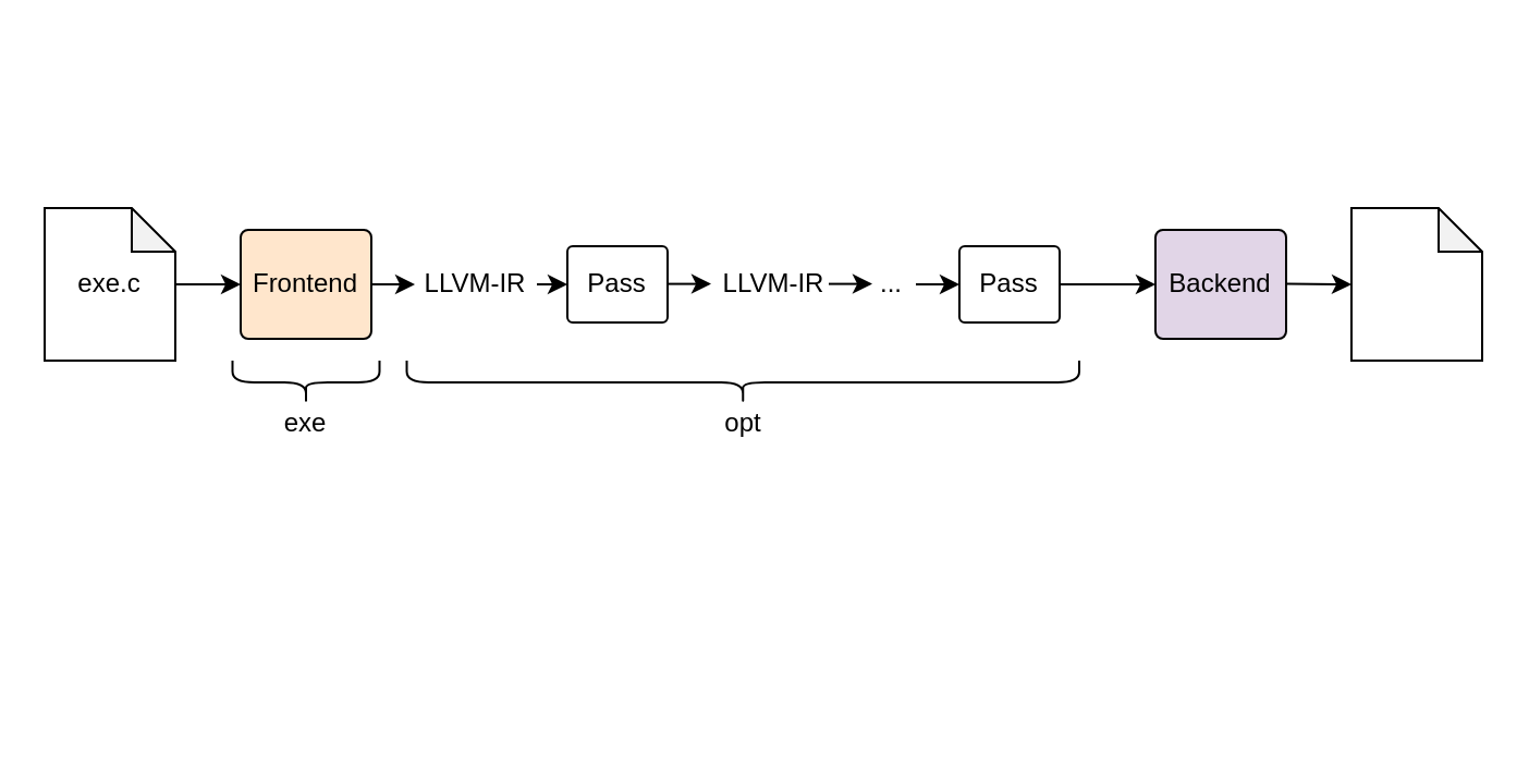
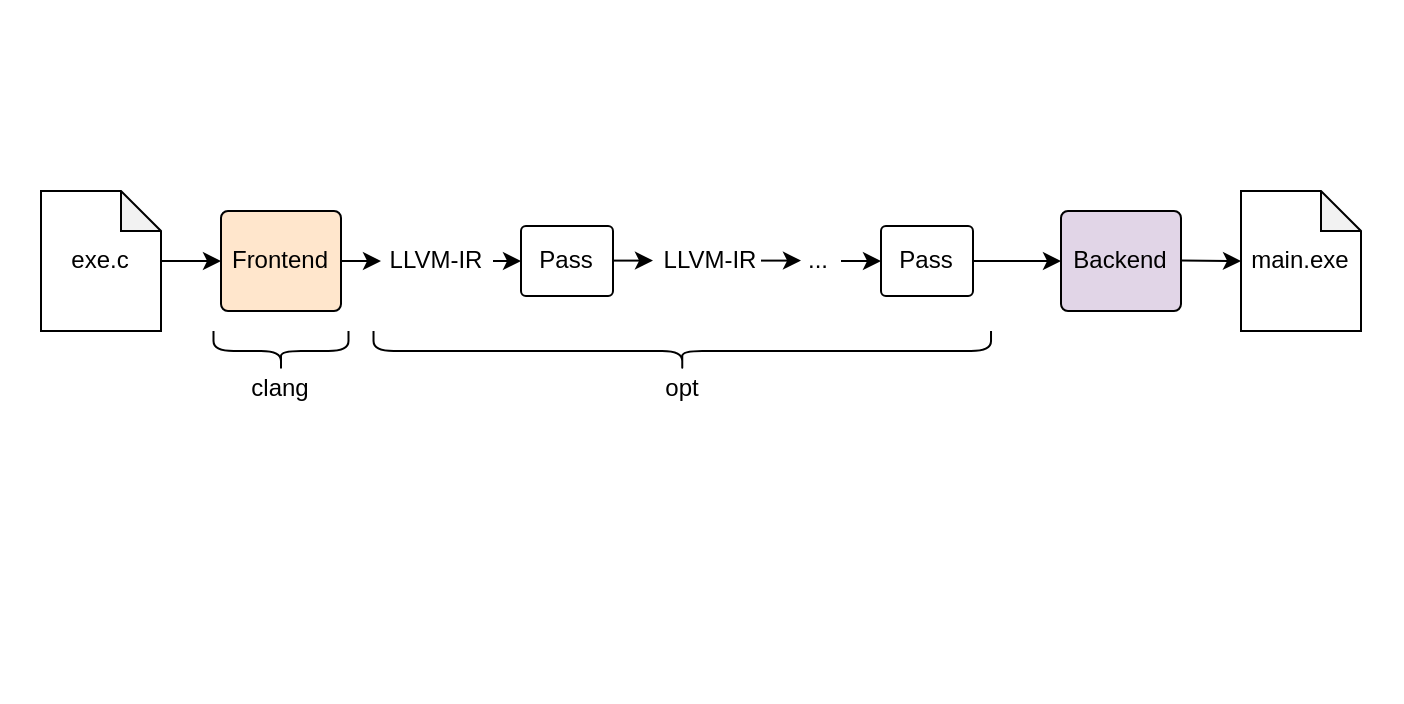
  <mxCell id="0" />
  <mxCell id="1" parent="0" />
  <mxCell id="2" value="Frontend" style="rounded=1;whiteSpace=wrap;html=1;arcSize=7;fillColor=#ffe6cc;" vertex="1" parent="1"><mxGeometry x="110" y="105" width="60" height="50" as="geometry" /></mxCell>
  <mxCell id="3" value="" style="shape=note;whiteSpace=wrap;html=1;backgroundOutline=1;darkOpacity=0.05;size=20;" vertex="1" parent="1"><mxGeometry x="20" y="95" width="60" height="70" as="geometry" /></mxCell>
  <mxCell id="4" value="exe.c" style="text;html=1;strokeColor=none;fillColor=none;align=center;verticalAlign=middle;whiteSpace=wrap;rounded=0;" vertex="1" parent="1"><mxGeometry x="20" y="115" width="60" height="30" as="geometry" /></mxCell>
  <mxCell id="5" value="Pass" style="rounded=1;whiteSpace=wrap;html=1;arcSize=7;" vertex="1" parent="1"><mxGeometry x="260" y="112.5" width="46" height="35" as="geometry" /></mxCell>
  <mxCell id="6" value="LLVM-IR" style="text;html=1;strokeColor=none;fillColor=none;align=center;verticalAlign=middle;whiteSpace=wrap;rounded=0;" vertex="1" parent="1"><mxGeometry x="190" y="115" width="56" height="30" as="geometry" /></mxCell>
  <mxCell id="7" value="" style="endArrow=classic;html=1;rounded=0;entryX=0;entryY=0.5;entryDx=0;entryDy=0;" edge="1" parent="1" source="2" target="6"><mxGeometry width="50" height="50" relative="1" as="geometry"><mxPoint x="280" y="240" as="sourcePoint" /><mxPoint x="330" y="190" as="targetPoint" /></mxGeometry></mxCell>
  <mxCell id="8" value="" style="endArrow=classic;html=1;rounded=0;exitX=1;exitY=0.5;exitDx=0;exitDy=0;" edge="1" parent="1" source="6"><mxGeometry width="50" height="50" relative="1" as="geometry"><mxPoint x="260" y="240" as="sourcePoint" /><mxPoint x="260" y="130" as="targetPoint" /></mxGeometry></mxCell>
  <mxCell id="9" value="" style="endArrow=classic;html=1;rounded=0;exitX=1;exitY=0.5;exitDx=0;exitDy=0;exitPerimeter=0;entryX=0;entryY=0.5;entryDx=0;entryDy=0;" edge="1" parent="1" source="3" target="2"><mxGeometry width="50" height="50" relative="1" as="geometry"><mxPoint x="280" y="240" as="sourcePoint" /><mxPoint x="330" y="190" as="targetPoint" /></mxGeometry></mxCell>
  <mxCell id="10" value="Pass" style="rounded=1;whiteSpace=wrap;html=1;arcSize=7;" vertex="1" parent="1"><mxGeometry x="440" y="112.5" width="46" height="35" as="geometry" /></mxCell>
  <mxCell id="11" value="LLVM-IR" style="text;html=1;strokeColor=none;fillColor=none;align=center;verticalAlign=middle;whiteSpace=wrap;rounded=0;" vertex="1" parent="1"><mxGeometry x="330" y="115" width="50" height="30" as="geometry" /></mxCell>
  <mxCell id="12" value="" style="endArrow=classic;html=1;rounded=0;entryX=0;entryY=0.5;entryDx=0;entryDy=0;" edge="1" parent="1" target="10"><mxGeometry width="50" height="50" relative="1" as="geometry"><mxPoint x="420" y="130" as="sourcePoint" /><mxPoint x="480" y="190" as="targetPoint" /></mxGeometry></mxCell>
  <mxCell id="13" value="" style="endArrow=classic;html=1;rounded=0;entryX=0;entryY=0.5;entryDx=0;entryDy=0;" edge="1" parent="1"><mxGeometry width="50" height="50" relative="1" as="geometry"><mxPoint x="306" y="129.8" as="sourcePoint" /><mxPoint x="326" y="129.8" as="targetPoint" /></mxGeometry></mxCell>
  <mxCell id="14" value="" style="endArrow=classic;html=1;rounded=0;entryX=0;entryY=0.5;entryDx=0;entryDy=0;" edge="1" parent="1"><mxGeometry width="50" height="50" relative="1" as="geometry"><mxPoint x="380" y="129.8" as="sourcePoint" /><mxPoint x="400" y="129.8" as="targetPoint" /></mxGeometry></mxCell>
  <mxCell id="15" value="..." style="text;html=1;strokeColor=none;fillColor=none;align=center;verticalAlign=middle;whiteSpace=wrap;rounded=0;" vertex="1" parent="1"><mxGeometry x="394" y="115" width="30" height="30" as="geometry" /></mxCell>
  <mxCell id="16" value="Backend" style="rounded=1;whiteSpace=wrap;html=1;arcSize=7;fillColor=#e1d5e7;" vertex="1" parent="1"><mxGeometry x="530" y="105" width="60" height="50" as="geometry" /></mxCell>
  <mxCell id="17" value="" style="endArrow=classic;html=1;rounded=0;exitX=1;exitY=0.5;exitDx=0;exitDy=0;" edge="1" parent="1" source="10" target="16"><mxGeometry width="50" height="50" relative="1" as="geometry"><mxPoint x="490" y="130" as="sourcePoint" /><mxPoint x="506" y="129.8" as="targetPoint" /></mxGeometry></mxCell>
  <mxCell id="18" value="" style="endArrow=classic;html=1;rounded=0;exitX=1;exitY=0.5;exitDx=0;exitDy=0;exitPerimeter=0;entryX=0;entryY=0.5;entryDx=0;entryDy=0;entryPerimeter=0;" edge="1" parent="1" target="19"><mxGeometry width="50" height="50" relative="1" as="geometry"><mxPoint x="590" y="129.8" as="sourcePoint" /><mxPoint x="620" y="129.8" as="targetPoint" /></mxGeometry></mxCell>
  <mxCell id="19" value="" style="shape=note;whiteSpace=wrap;html=1;backgroundOutline=1;darkOpacity=0.05;size=20;" vertex="1" parent="1"><mxGeometry x="620" y="95" width="60" height="70" as="geometry" /></mxCell>
+ <mxCell id="20" value="main.exe" style="text;html=1;strokeColor=none;fillColor=none;align=center;verticalAlign=middle;whiteSpace=wrap;rounded=0;" vertex="1" parent="1"><mxGeometry x="620" y="115" width="60" height="30" as="geometry" /></mxCell>
  <mxCell id="21" value="" style="shape=curlyBracket;whiteSpace=wrap;html=1;rounded=1;rotation=-90;" vertex="1" parent="1"><mxGeometry x="130" y="141.25" width="20" height="67.5" as="geometry" /></mxCell>
- <mxCell id="22" value="exe" style="text;html=1;strokeColor=none;fillColor=none;align=center;verticalAlign=middle;whiteSpace=wrap;rounded=0;" vertex="1" parent="1"><mxGeometry x="110" y="178.75" width="60" height="30" as="geometry" /></mxCell>
+ <mxCell id="22" value="clang" style="text;html=1;strokeColor=none;fillColor=none;align=center;verticalAlign=middle;whiteSpace=wrap;rounded=0;" vertex="1" parent="1"><mxGeometry x="110" y="178.75" width="60" height="30" as="geometry" /></mxCell>
  <mxCell id="23" value="" style="shape=curlyBracket;whiteSpace=wrap;html=1;rounded=1;rotation=-90;" vertex="1" parent="1"><mxGeometry x="330.63" y="20.63" width="20" height="308.75" as="geometry" /></mxCell>
  <mxCell id="24" value="opt" style="text;html=1;strokeColor=none;fillColor=none;align=center;verticalAlign=middle;whiteSpace=wrap;rounded=0;" vertex="1" parent="1"><mxGeometry x="310.63" y="178.75" width="60" height="30" as="geometry" /></mxCell>
